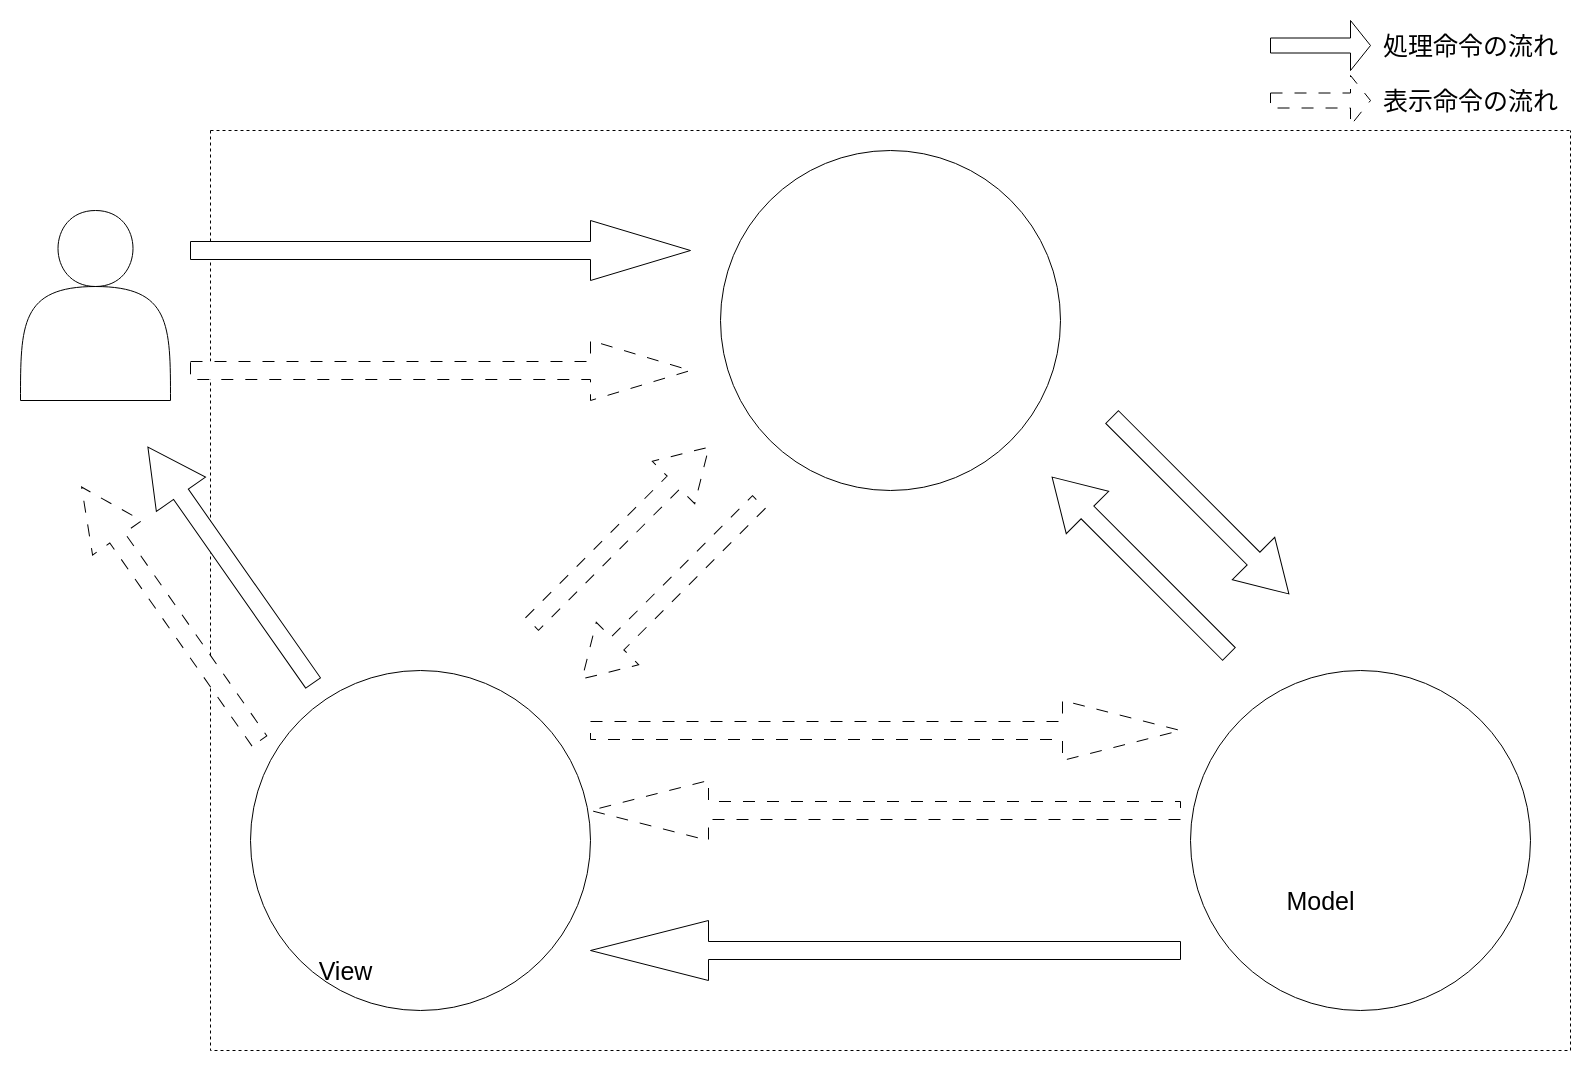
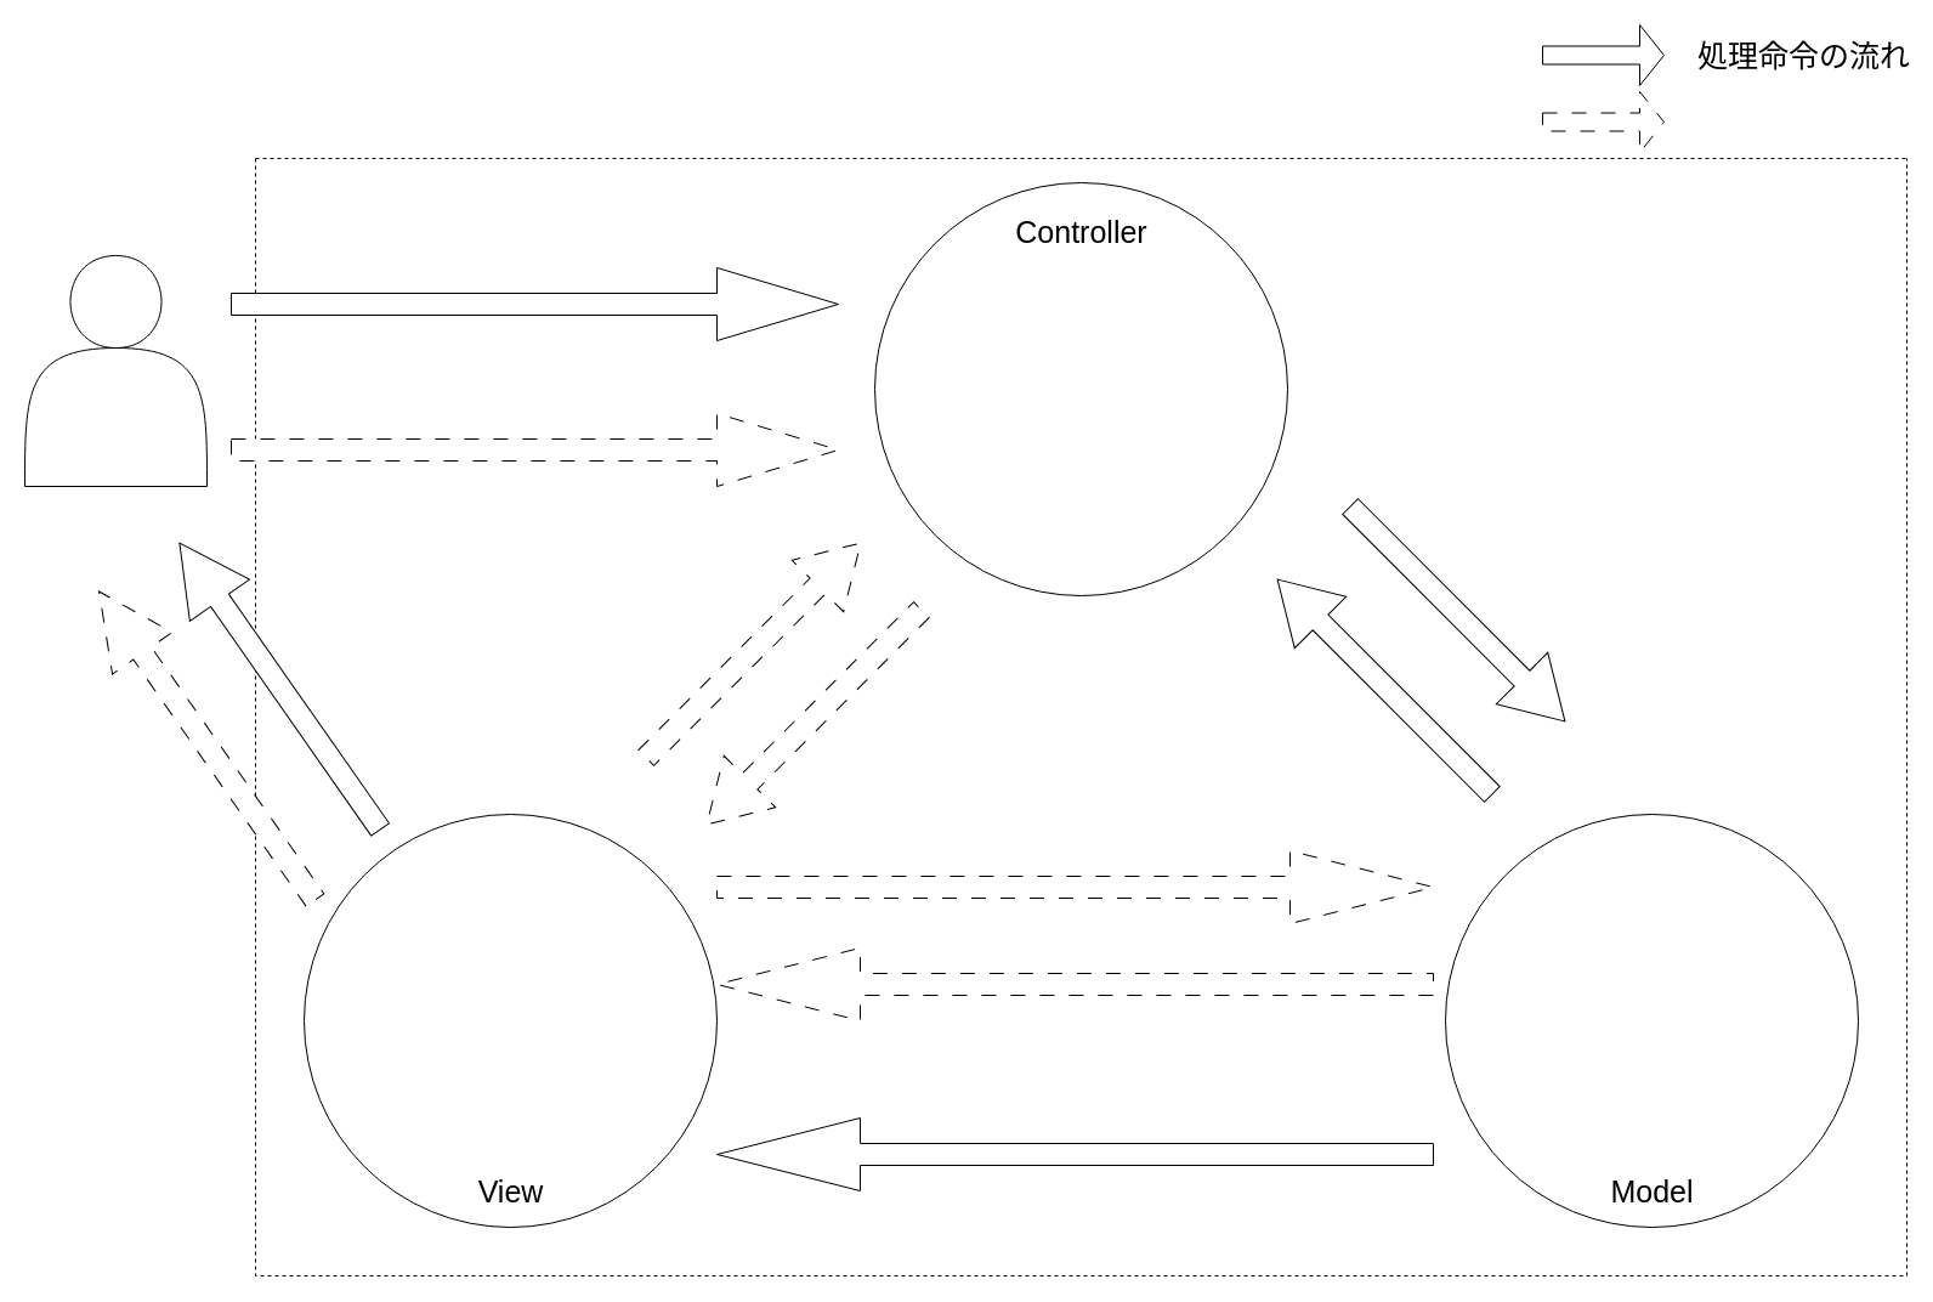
  <mxCell id="0" />
  <mxCell id="1" parent="0" />
  <mxCell id="2" value="" style="shape=actor;whiteSpace=wrap;html=1;" vertex="1" parent="1"><mxGeometry x="20" y="210" width="150" height="190" as="geometry" /></mxCell>
  <mxCell id="3" value="" style="swimlane;startSize=0;dashed=1;" vertex="1" parent="1"><mxGeometry x="210" y="130" width="1360" height="920" as="geometry" /></mxCell>
  <mxCell id="4" value="" style="ellipse;whiteSpace=wrap;html=1;aspect=fixed;" vertex="1" parent="3"><mxGeometry x="510" y="20" width="340" height="340" as="geometry" /></mxCell>
  <mxCell id="5" value="" style="ellipse;whiteSpace=wrap;html=1;aspect=fixed;" vertex="1" parent="3"><mxGeometry x="40" y="540" width="340" height="340" as="geometry" /></mxCell>
  <mxCell id="6" value="" style="ellipse;whiteSpace=wrap;html=1;aspect=fixed;" vertex="1" parent="3"><mxGeometry x="980" y="540" width="340" height="340" as="geometry" /></mxCell>
- <mxCell id="8" value="View" style="text;html=1;align=center;verticalAlign=middle;resizable=0;points=[];autosize=1;strokeColor=none;fillColor=none;fontSize=25;" vertex="1" parent="3"><mxGeometry x="95" y="820" width="80" height="40" as="geometry" /></mxCell>
- <mxCell id="9" value="Model" style="text;html=1;align=center;verticalAlign=middle;resizable=0;points=[];autosize=1;strokeColor=none;fillColor=none;fontSize=25;" vertex="1" parent="3"><mxGeometry x="1065" y="750" width="90" height="40" as="geometry" /></mxCell>
+ <mxCell id="7" value="Controller" style="text;html=1;align=center;verticalAlign=middle;resizable=0;points=[];autosize=1;strokeColor=none;fillColor=none;fontSize=25;" vertex="1" parent="3"><mxGeometry x="615" y="40" width="130" height="40" as="geometry" /></mxCell>
+ <mxCell id="8" value="View" style="text;html=1;align=center;verticalAlign=middle;resizable=0;points=[];autosize=1;strokeColor=none;fillColor=none;fontSize=25;" vertex="1" parent="3"><mxGeometry x="170" y="830" width="80" height="40" as="geometry" /></mxCell>
+ <mxCell id="9" value="Model" style="text;html=1;align=center;verticalAlign=middle;resizable=0;points=[];autosize=1;strokeColor=none;fillColor=none;fontSize=25;" vertex="1" parent="3"><mxGeometry x="1105" y="830" width="90" height="40" as="geometry" /></mxCell>
  <mxCell id="10" value="" style="shape=singleArrow;whiteSpace=wrap;html=1;fontSize=39;" vertex="1" parent="3"><mxGeometry x="-20" y="90" width="500" height="60" as="geometry" /></mxCell>
  <mxCell id="11" value="" style="shape=singleArrow;whiteSpace=wrap;html=1;fontSize=39;dashed=1;dashPattern=12 12;" vertex="1" parent="3"><mxGeometry x="-20" y="210" width="500" height="60" as="geometry" /></mxCell>
  <mxCell id="12" value="" style="shape=singleArrow;whiteSpace=wrap;html=1;fontSize=39;dashed=1;dashPattern=12 12;" vertex="1" parent="3"><mxGeometry x="380" y="570" width="590" height="60" as="geometry" /></mxCell>
  <mxCell id="13" value="" style="shape=singleArrow;whiteSpace=wrap;html=1;fontSize=39;dashed=1;dashPattern=12 12;direction=west;" vertex="1" parent="3"><mxGeometry x="380" y="650" width="590" height="60" as="geometry" /></mxCell>
  <mxCell id="14" value="" style="shape=singleArrow;whiteSpace=wrap;html=1;fontSize=39;direction=west;" vertex="1" parent="3"><mxGeometry x="380" y="790" width="590" height="60" as="geometry" /></mxCell>
  <mxCell id="15" value="" style="shape=singleArrow;direction=north;whiteSpace=wrap;html=1;dashed=1;dashPattern=12 12;fontSize=39;rotation=45;" vertex="1" parent="3"><mxGeometry x="380" y="280" width="60" height="250" as="geometry" /></mxCell>
  <mxCell id="16" value="" style="shape=singleArrow;direction=south;whiteSpace=wrap;html=1;dashed=1;dashPattern=12 12;fontSize=39;rotation=45;" vertex="1" parent="3"><mxGeometry x="430" y="335" width="60" height="250" as="geometry" /></mxCell>
  <mxCell id="17" value="" style="shape=singleArrow;direction=north;whiteSpace=wrap;html=1;fontSize=39;rotation=-45;" vertex="1" parent="3"><mxGeometry x="900" y="310" width="60" height="250" as="geometry" /></mxCell>
  <mxCell id="18" value="" style="shape=singleArrow;direction=south;whiteSpace=wrap;html=1;fontSize=39;rotation=-45;" vertex="1" parent="3"><mxGeometry x="960" y="250" width="60" height="250" as="geometry" /></mxCell>
  <mxCell id="19" value="" style="shape=singleArrow;direction=north;whiteSpace=wrap;html=1;fontSize=39;rotation=-35;" vertex="1" parent="1"><mxGeometry x="200" y="420.54" width="60" height="287.99" as="geometry" /></mxCell>
  <mxCell id="20" value="" style="shape=singleArrow;direction=north;whiteSpace=wrap;html=1;fontSize=39;rotation=-35;dashed=1;dashPattern=12 12;" vertex="1" parent="1"><mxGeometry x="140" y="458.53" width="60" height="310" as="geometry" /></mxCell>
  <mxCell id="21" value="" style="shape=singleArrow;whiteSpace=wrap;html=1;dashed=1;dashPattern=12 12;fontSize=39;" vertex="1" parent="1"><mxGeometry x="1270" y="75" width="100" height="50" as="geometry" /></mxCell>
- <mxCell id="22" value="表示命令の流れ" style="text;html=1;align=center;verticalAlign=middle;resizable=0;points=[];autosize=1;strokeColor=none;fillColor=none;fontSize=25;" vertex="1" parent="1"><mxGeometry x="1370" y="80" width="200" height="40" as="geometry" /></mxCell>
  <mxCell id="23" value="" style="shape=singleArrow;whiteSpace=wrap;html=1;fontSize=39;" vertex="1" parent="1"><mxGeometry x="1270" y="20" width="100" height="50" as="geometry" /></mxCell>
- <mxCell id="24" value="処理命令の流れ" style="text;html=1;align=center;verticalAlign=middle;resizable=0;points=[];autosize=1;strokeColor=none;fillColor=none;fontSize=25;" vertex="1" parent="1"><mxGeometry x="1370" y="25" width="200" height="40" as="geometry" /></mxCell>
+ <mxCell id="24" value="処理命令の流れ" style="text;html=1;align=center;verticalAlign=middle;resizable=0;points=[];autosize=1;strokeColor=none;fillColor=none;fontSize=25;" vertex="1" parent="1"><mxGeometry x="1385" y="25" width="200" height="40" as="geometry" /></mxCell>
